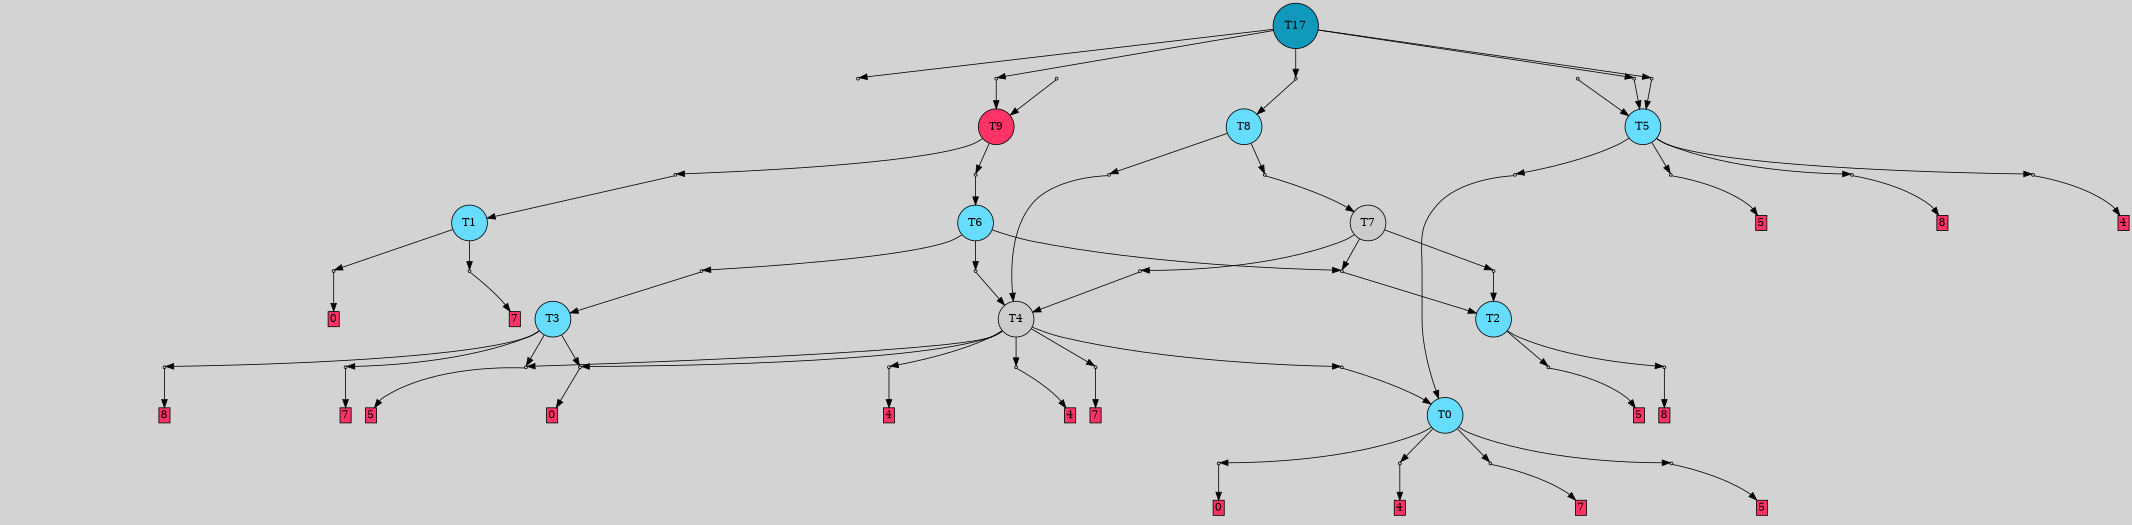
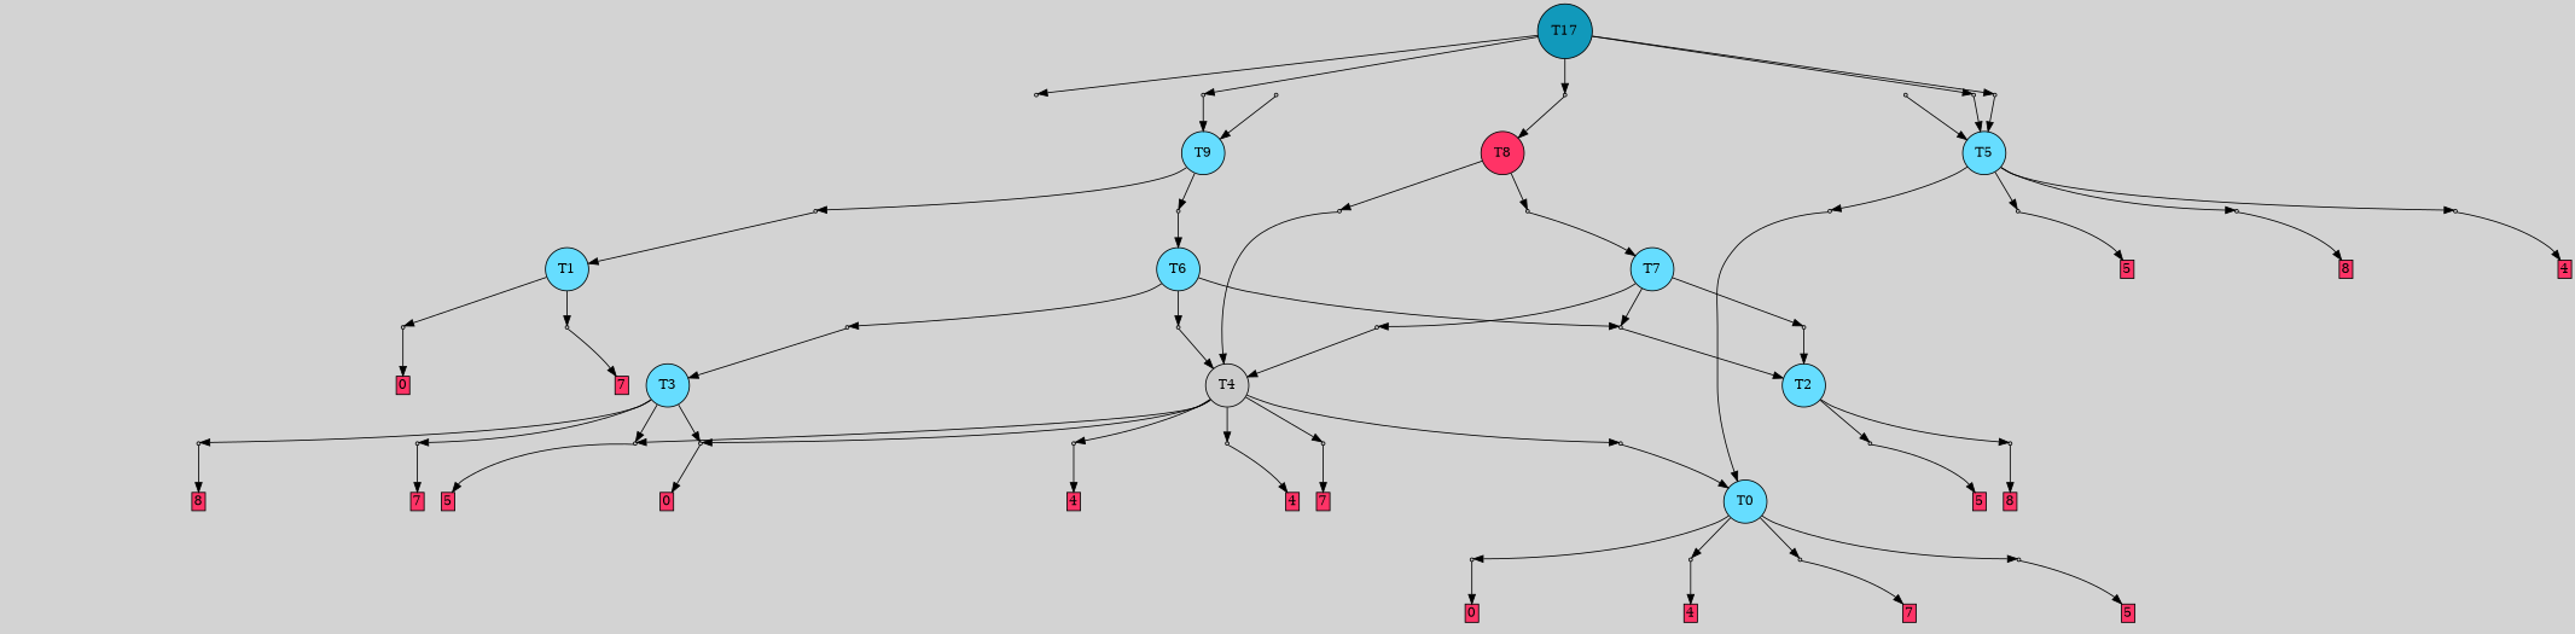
  digraph {
    bgcolor=lightgray
    node [fillcolor="#cccccc" shape=box style=filled]
    n1 [fillcolor="#1199bb" label=T17 shape=circle]
    P31 [shape=point]
    P32 [shape=point]
    P33 [shape=point]
    P34 [shape=point]
    P35 [shape=point]
    T0 [fillcolor="#66ddff" shape=circle]
    P0 [shape=point]
    P1 [shape=point]
    P2 [shape=point]
    P3 [shape=point]
    n12 [label="8|0&0|6#3|7#2|3#3|6&#92;n" style=invis fillcolor=""]
    n13 [fillcolor="#ff3366" height=0 label=0 margin=0.03 width=0]
    n14 [label="0|0&4|7#3|0#3|6#1|5&#92;n" style=invis fillcolor=""]
    n15 [fillcolor="#ff3366" height=0 label=4 margin=0.03 width=0]
    n16 [label="0|0&4|1#3|2#3|5#0|7&#92;n" style=invis fillcolor=""]
    n17 [fillcolor="#ff3366" height=0 label=7 margin=0.03 width=0]
    n18 [label="7|0&2|5#4|3#0|3#2|7&#92;n" style=invis fillcolor=""]
    n19 [fillcolor="#ff3366" height=0 label=5 margin=0.03 width=0]
    T1 [fillcolor="#66ddff" shape=circle]
    P4 [shape=point]
    P5 [shape=point]
    n23 [label="8|0&4|2#4|7#4|4#4|2&#92;n" style=invis fillcolor=""]
    n24 [fillcolor="#ff3366" height=0 label=0 margin=0.03 width=0]
    n25 [label="3|0&3|7#0|2#3|2#1|3&#92;n" style=invis fillcolor=""]
    n26 [fillcolor="#ff3366" height=0 label=7 margin=0.03 width=0]
    T2 [fillcolor="#66ddff" shape=circle]
    P6 [shape=point]
    P7 [shape=point]
    n30 [label="3|0&3|7#0|2#3|2#1|3&#92;n" style=invis fillcolor=""]
    n31 [fillcolor="#ff3366" height=0 label=8 margin=0.03 width=0]
    n32 [label="3|3&1|5#0|2#0|7#2|4&#92;n2|0&3|5#0|3#1|5#2|3&#92;n" style=invis fillcolor=""]
    n33 [fillcolor="#ff3366" height=0 label=5 margin=0.03 width=0]
    T3 [fillcolor="#66ddff" shape=circle]
    P8 [shape=point]
    P9 [shape=point]
    P10 [shape=point]
    P11 [shape=point]
    n39 [label="8|0&0|6#3|7#2|3#3|6&#92;n" style=invis fillcolor=""]
    n40 [fillcolor="#ff3366" height=0 label=0 margin=0.03 width=0]
    n41 [label="6|3&1|5#0|2#0|7#2|4&#92;n2|0&3|5#0|3#1|5#2|3&#92;n" style=invis fillcolor=""]
    n42 [fillcolor="#ff3366" height=0 label=5 margin=0.03 width=0]
    n43 [label="7|0&4|4#3|1#2|2#1|4&#92;n" style=invis fillcolor=""]
    n44 [fillcolor="#ff3366" height=0 label=7 margin=0.03 width=0]
    n45 [label="3|0&3|7#0|2#3|2#1|3&#92;n" style=invis fillcolor=""]
    n46 [fillcolor="#ff3366" height=0 label=8 margin=0.03 width=0]
    T4 [shape=circle]
    P12 [shape=point]
    P13 [shape=point]
    P14 [shape=point]
    P15 [shape=point]
    n52 [label="3|0&3|7#0|2#3|2#1|3&#92;n" style=invis fillcolor=""]
    n53 [fillcolor="#ff3366" height=0 label=7 margin=0.03 width=0]
    n54 [label="6|0&2|0#2|2#3|4#1|0&#92;n" style=invis fillcolor=""]
    n55 [fillcolor="#ff3366" height=0 label=4 margin=0.03 width=0]
    n56 [label="8|0&1|4#2|5#4|7#0|6&#92;n" style=invis fillcolor=""]
    n57 [label="6|0&1|0#2|2#3|4#1|0&#92;n" style=invis fillcolor=""]
    n58 [fillcolor="#ff3366" height=0 label=4 margin=0.03 width=0]
    T5 [fillcolor="#66ddff" shape=circle]
    P16 [shape=point]
    P17 [shape=point]
    P18 [shape=point]
    P19 [shape=point]
    n64 [label="8|0&1|4#2|5#4|7#0|6&#92;n" style=invis fillcolor=""]
    n65 [label="3|3&1|5#0|2#0|7#2|4&#92;n2|0&3|5#0|3#1|5#2|3&#92;n" style=invis fillcolor=""]
    n66 [fillcolor="#ff3366" height=0 label=5 margin=0.03 width=0]
    n67 [label="3|0&3|7#0|2#3|2#1|3&#92;n" style=invis fillcolor=""]
    n68 [fillcolor="#ff3366" height=0 label=8 margin=0.03 width=0]
    n69 [label="6|0&1|0#2|2#3|4#1|0&#92;n" style=invis fillcolor=""]
    n70 [fillcolor="#ff3366" height=0 label=4 margin=0.03 width=0]
    T6 [fillcolor="#66ddff" shape=circle]
    P20 [shape=point]
    P21 [shape=point]
    P22 [shape=point]
    n75 [label="6|0&2|5#1|7#2|2#1|5&#92;n" style=invis fillcolor=""]
    n76 [label="6|3&1|5#0|2#2|7#4|4&#92;n2|0&3|5#0|3#1|1#2|3&#92;n" style=invis fillcolor=""]
    n77 [label="3|0&1|4#0|5#0|4#0|0&#92;n" style=invis fillcolor=""]
-   T7 [shape=circle]
+   T7 [fillcolor="#66ddff" shape=circle]
    P23 [shape=point]
    P24 [shape=point]
    n81 [label="6|0&2|5#1|7#2|2#1|6&#92;n" style=invis fillcolor=""]
    n82 [label="6|3&1|5#0|2#2|7#4|4&#92;n2|0&3|0#0|3#1|1#2|3&#92;n" style=invis fillcolor=""]
-   T8 [fillcolor="#66ddff" shape=circle]
+   T8 [fillcolor="#ff3366" shape=circle]
    P25 [shape=point]
    P26 [shape=point]
    n86 [label="3|0&3|7#0|2#3|2#1|3&#92;n" style=invis fillcolor=""]
    n87 [label="6|0&2|5#1|7#2|2#1|6&#92;n" style=invis fillcolor=""]
-   T9 [fillcolor="#ff3366" shape=circle]
+   T9 [fillcolor="#66ddff" shape=circle]
    P27 [shape=point]
    P28 [shape=point]
    n91 [label="8|0&3|2#4|2#2|6#0|4&#92;n" style=invis fillcolor=""]
    n92 [label="8|0&4|2#3|3#4|6#3|4&#92;n" style=invis fillcolor=""]
    P29 [shape=point]
    n94 [label="6|0&3|3#3|7#3|2#1|3&#92;n" style=invis fillcolor=""]
    P30 [shape=point]
    n96 [label="8|0&4|2#3|6#4|7#1|7&#92;n" style=invis fillcolor=""]
    n97 [label="8|0&4|2#2|1#4|6#2|6&#92;n" style=invis fillcolor=""]
    n98 [label="8|0&4|2#3|6#4|7#0|7&#92;n" style=invis fillcolor=""]
    n99 [label="6|0&3|3#3|7#3|2#1|3&#92;n" style=invis fillcolor=""]
    n100 [label="6|6&1|5#1|1#1|7#1|2&#92;n2|0&1|6#0|6#4|3#2|0&#92;n" style=invis fillcolor=""]
    n101 [label="6|0&3|5#3|7#3|2#1|3&#92;n" style=invis fillcolor=""]
    subgraph sub_1 {
      rank=same
      n1
    }
    n1 -> P31
    n1 -> P32
    n1 -> P33
    n1 -> P34
    n1 -> P35
    P31 -> n97 [style=invis]
    P32 -> T9
    P32 -> n98 [style=invis]
    P33 -> T5
    P33 -> n99 [style=invis]
    P34 -> T8
    P34 -> n100 [style=invis]
    P35 -> T5
    P35 -> n101 [style=invis]
    T0 -> P0
    T0 -> P1
    T0 -> P2
    T0 -> P3
    P0 -> n12 [style=invis]
    P0 -> n13
    P1 -> n14 [style=invis]
    P1 -> n15
    P2 -> n16 [style=invis]
    P2 -> n17
    P3 -> n18 [style=invis]
    P3 -> n19
    T1 -> P4
    T1 -> P5
    P4 -> n23 [style=invis]
    P4 -> n24
    P5 -> n25 [style=invis]
    P5 -> n26
    T2 -> P6
    T2 -> P7
    P6 -> n30 [style=invis]
    P6 -> n31
    P7 -> n32 [style=invis]
    P7 -> n33
    T3 -> P8
    T3 -> P9
    T3 -> P10
    T3 -> P11
    P8 -> n39 [style=invis]
    P8 -> n40
    P9 -> n41 [style=invis]
    P9 -> n42
    P10 -> n43 [style=invis]
    P10 -> n44
    P11 -> n45 [style=invis]
    P11 -> n46
    T4 -> P8
    T4 -> P9
    T4 -> P12
    T4 -> P13
    T4 -> P14
    T4 -> P15
    P12 -> n52 [style=invis]
    P12 -> n53
    P13 -> n54 [style=invis]
    P13 -> n55
    P14 -> T0
    P14 -> n56 [style=invis]
    P15 -> n57 [style=invis]
    P15 -> n58
    T5 -> P16
    T5 -> P17
    T5 -> P18
    T5 -> P19
    P16 -> T0
    P16 -> n64 [style=invis]
    P17 -> n65 [style=invis]
    P17 -> n66
    P18 -> n67 [style=invis]
    P18 -> n68
    P19 -> n69 [style=invis]
    P19 -> n70
    T6 -> P20
    T6 -> P21
    T6 -> P22
    P20 -> T4
    P20 -> n75 [style=invis]
    P21 -> T2
    P21 -> n76 [style=invis]
    P22 -> T3
    P22 -> n77 [style=invis]
    T7 -> P21
    T7 -> P23
    T7 -> P24
    P23 -> T4
    P23 -> n81 [style=invis]
    P24 -> T2
    P24 -> n82 [style=invis]
    T8 -> P25
    T8 -> P26
    P25 -> T7
    P25 -> n86 [style=invis]
    P26 -> T4
    P26 -> n87 [style=invis]
    T9 -> P27
    T9 -> P28
    P27 -> T1
    P27 -> n91 [style=invis]
    P28 -> T6
    P28 -> n92 [style=invis]
    P29 -> T5
    P29 -> n94 [style=invis]
    P30 -> T9
    P30 -> n96 [style=invis]
  }
